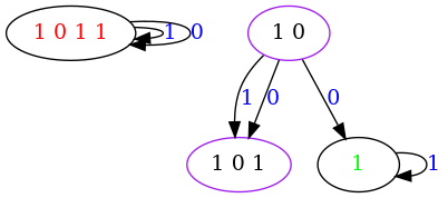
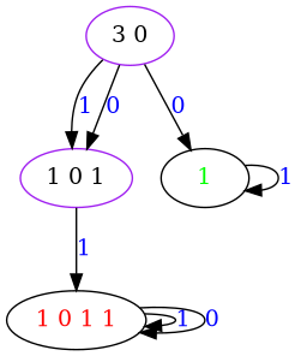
  digraph {
    n1 [label=<<font color="red">1 0 1 1</font>>]
    "1 0 1" [color=purple]
-   "1 0" [color=purple]
+   "1 0" [color=purple label="3 0"]
    n4 [label=<<font color="green">1</font>>]
    n1 -> n1 [label=<<font color="blue">1</font>>]
    n1 -> n1 [label=<<font color="blue">0</font>>]
+   "1 0 1" -> n1 [label=<<font color="blue">1</font>>]
    "1 0" -> "1 0 1" [label=<<font color="blue">1</font>>]
    "1 0" -> "1 0 1" [label=<<font color="blue">0</font>>]
    "1 0" -> n4 [label=<<font color="blue">0</font>>]
    n4 -> n4 [label=<<font color="blue">1</font>>]
  }
